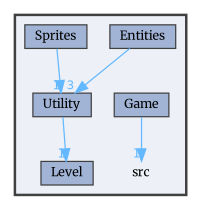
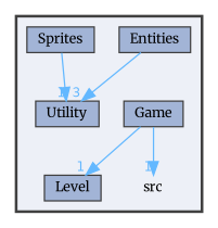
  digraph {
    compound=true
    fontname=Merriweather
    node [fontname=Merriweather fontsize=10 shape=box color=grey25 fillcolor="#a2b4d6" style=filled]
    edge [color=steelblue1 fontcolor=steelblue1 fontname=Merriweather fontsize=10 headlabel=1 labeldistance=1.5 labelfontname=Helvetica labelfontsize=10]
    n1 [height=0.2 label=src shape=plaintext width=0.4 color="" fillcolor="" style=""]
    n2 [height=0.2 label=Entities width=0.4]
    n3 [height=0.2 label=Game width=0.4]
    n4 [height=0.2 label=Level width=0.4]
    n5 [height=0.2 label=Sprites width=0.4]
    n6 [height=0.2 label=Utility width=0.4]
    subgraph cluster_1 {
      bgcolor="#edf0f7"
      fontsize=10
      pencolor=grey25
      style="filled,bold"
      n1
      n2
      n3
      n4
      n5
      n6
    }
    n2 -> n6 [headlabel=3]
    n3 -> n1
-   n6 -> n4
+   n3 -> n4
    n5 -> n6
  }
